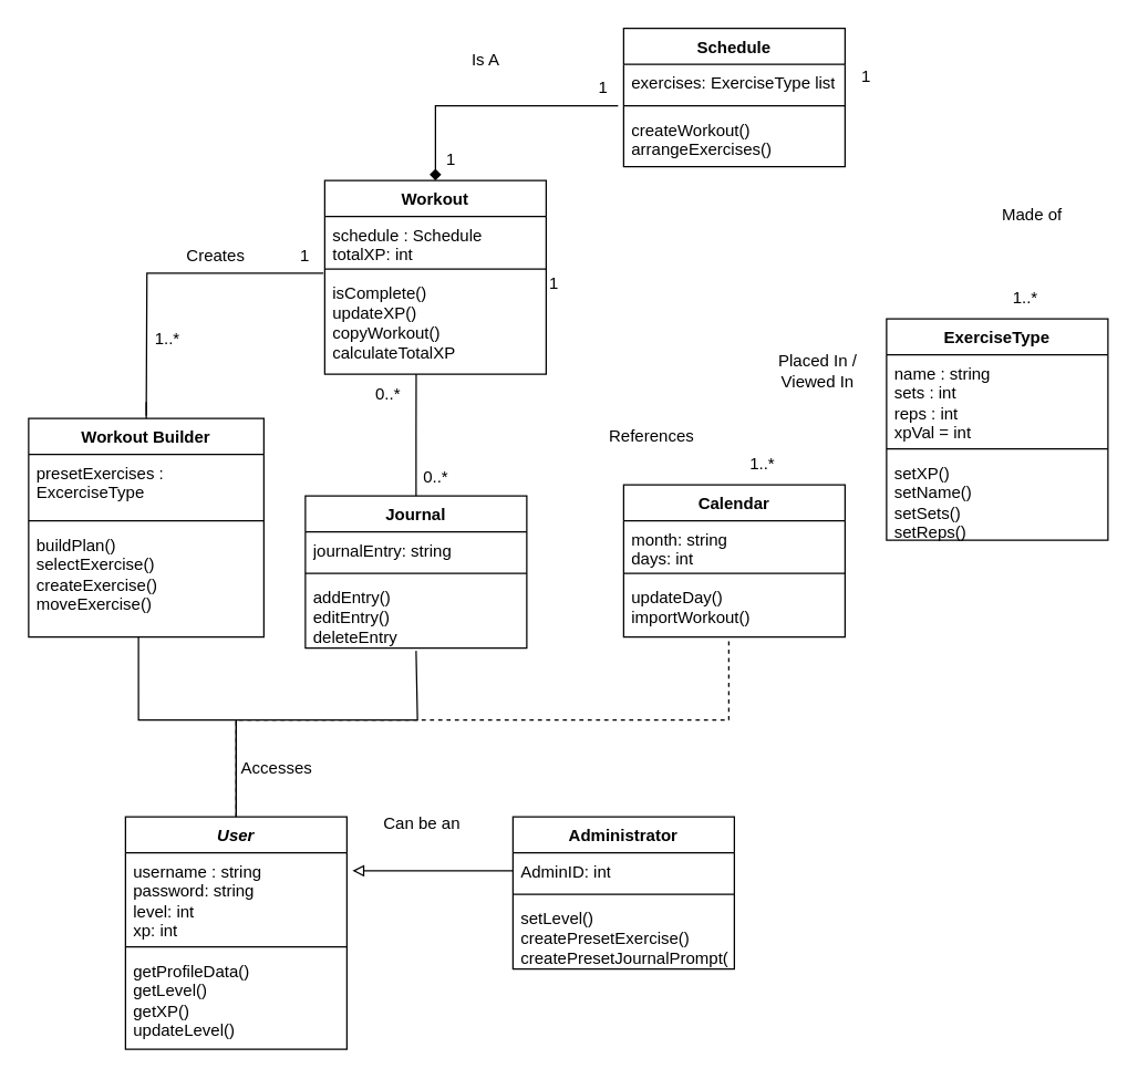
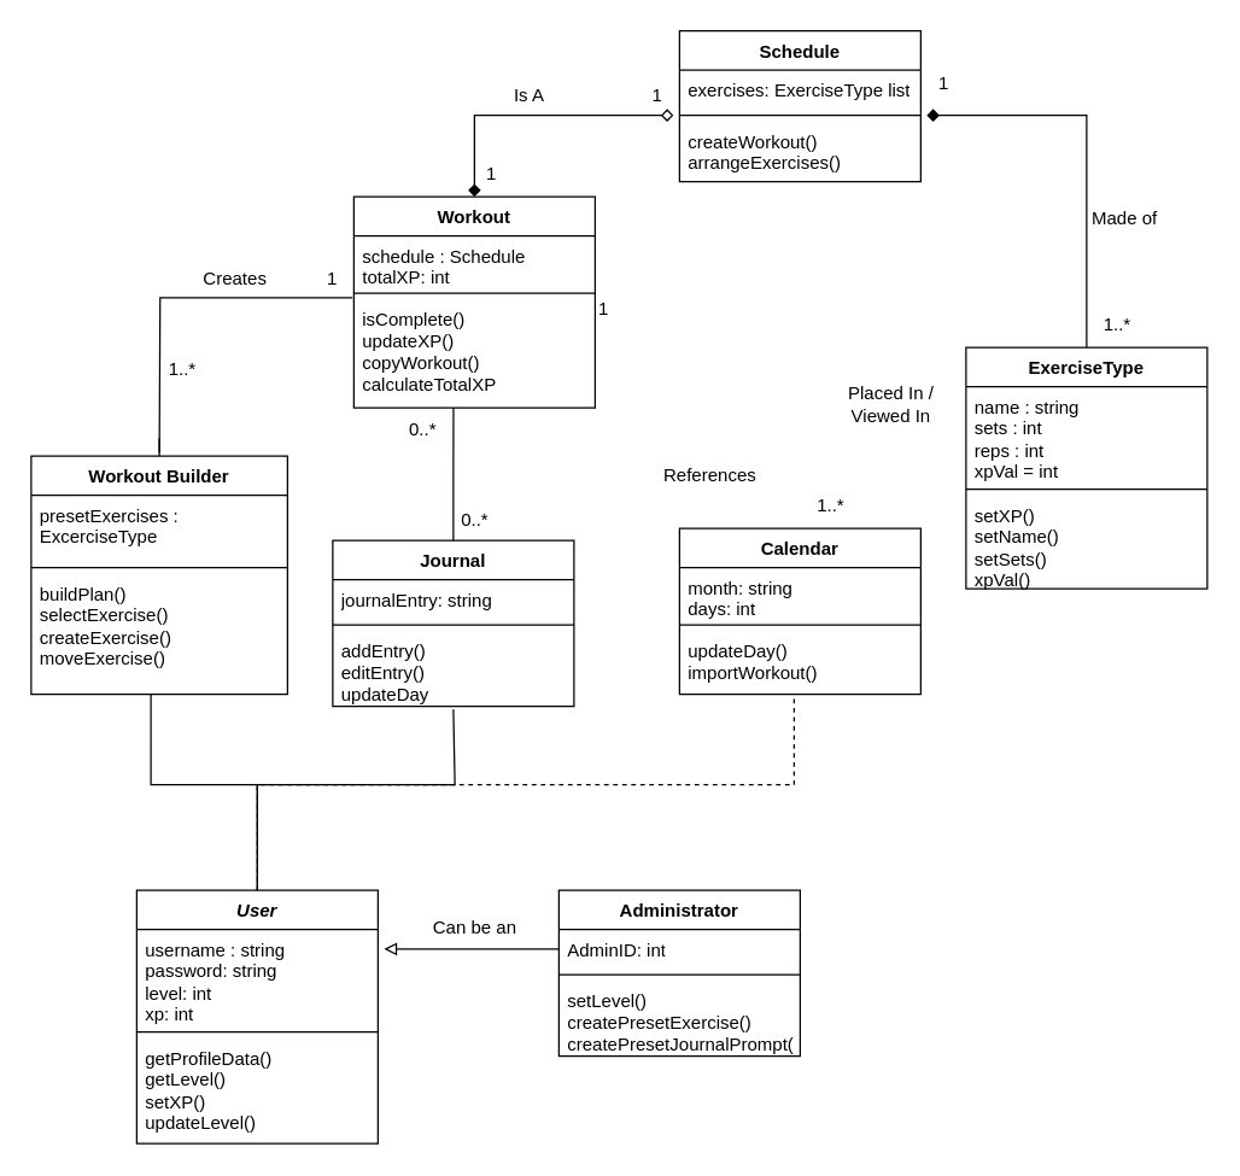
  <mxCell id="0" />
  <mxCell id="1" parent="0" />
  <mxCell id="2" style="edgeStyle=orthogonalEdgeStyle;rounded=0;orthogonalLoop=1;jettySize=auto;html=1;exitX=0.5;exitY=0;exitDx=0;exitDy=0;endArrow=none;endFill=0;" edge="1" parent="1" source="3"><mxGeometry relative="1" as="geometry"><mxPoint x="105" y="290" as="targetPoint" /></mxGeometry></mxCell>
  <mxCell id="3" value="Workout Builder" style="swimlane;fontStyle=1;align=center;verticalAlign=top;childLayout=stackLayout;horizontal=1;startSize=26;horizontalStack=0;resizeParent=1;resizeParentMax=0;resizeLast=0;collapsible=1;marginBottom=0;whiteSpace=wrap;html=1;" parent="1" vertex="1"><mxGeometry x="20" y="302" width="170" height="158" as="geometry" /></mxCell>
  <mxCell id="4" value="presetExercises : ExcerciseType" style="text;strokeColor=none;fillColor=none;align=left;verticalAlign=top;spacingLeft=4;spacingRight=4;overflow=hidden;rotatable=0;points=[[0,0.5],[1,0.5]];portConstraint=eastwest;whiteSpace=wrap;html=1;" parent="3" vertex="1"><mxGeometry y="26" width="170" height="44" as="geometry" /></mxCell>
  <mxCell id="5" value="" style="line;strokeWidth=1;fillColor=none;align=left;verticalAlign=middle;spacingTop=-1;spacingLeft=3;spacingRight=3;rotatable=0;labelPosition=right;points=[];portConstraint=eastwest;strokeColor=inherit;" parent="3" vertex="1"><mxGeometry y="70" width="170" height="8" as="geometry" /></mxCell>
  <mxCell id="6" value="buildPlan()&lt;br&gt;selectExercise()&lt;br&gt;createExercise()&lt;br&gt;moveExercise()" style="text;strokeColor=none;fillColor=none;align=left;verticalAlign=top;spacingLeft=4;spacingRight=4;overflow=hidden;rotatable=0;points=[[0,0.5],[1,0.5]];portConstraint=eastwest;whiteSpace=wrap;html=1;" parent="3" vertex="1"><mxGeometry y="78" width="170" height="80" as="geometry" /></mxCell>
  <mxCell id="7" style="edgeStyle=orthogonalEdgeStyle;rounded=0;orthogonalLoop=1;jettySize=auto;html=1;exitX=0.5;exitY=0;exitDx=0;exitDy=0;endArrow=none;endFill=0;entryX=0.467;entryY=0.996;entryDx=0;entryDy=0;entryPerimeter=0;" parent="1" source="10" edge="1" target="6"><mxGeometry relative="1" as="geometry"><mxPoint x="100" y="470" as="targetPoint" /><Array as="points"><mxPoint x="170" y="520" /><mxPoint x="99" y="520" /></Array></mxGeometry></mxCell>
  <mxCell id="8" style="edgeStyle=orthogonalEdgeStyle;rounded=0;orthogonalLoop=1;jettySize=auto;html=1;exitX=0.5;exitY=0;exitDx=0;exitDy=0;endArrow=none;endFill=0;" parent="1" source="10" edge="1"><mxGeometry relative="1" as="geometry"><mxPoint x="300" y="470" as="targetPoint" /><Array as="points"><mxPoint x="170" y="520" /><mxPoint x="301" y="520" /><mxPoint x="301" y="470" /></Array></mxGeometry></mxCell>
  <mxCell id="9" style="edgeStyle=orthogonalEdgeStyle;rounded=0;orthogonalLoop=1;jettySize=auto;html=1;exitX=0.5;exitY=0;exitDx=0;exitDy=0;endArrow=none;endFill=0;entryX=0.475;entryY=1.048;entryDx=0;entryDy=0;entryPerimeter=0;dashed=1;" parent="1" source="10" edge="1" target="17"><mxGeometry relative="1" as="geometry"><mxPoint x="491.429" y="470" as="targetPoint" /><Array as="points"><mxPoint x="170" y="520" /><mxPoint x="526" y="520" /></Array></mxGeometry></mxCell>
  <mxCell id="10" value="&lt;i&gt;User&lt;/i&gt;" style="swimlane;fontStyle=1;align=center;verticalAlign=top;childLayout=stackLayout;horizontal=1;startSize=26;horizontalStack=0;resizeParent=1;resizeParentMax=0;resizeLast=0;collapsible=1;marginBottom=0;whiteSpace=wrap;html=1;" parent="1" vertex="1"><mxGeometry x="90" y="590" width="160" height="168" as="geometry"><mxRectangle x="540" y="200" width="80" height="30" as="alternateBounds" /></mxGeometry></mxCell>
  <mxCell id="11" value="username : string&lt;br&gt;password: string&lt;br&gt;level: int&lt;br&gt;xp: int" style="text;strokeColor=none;fillColor=none;align=left;verticalAlign=top;spacingLeft=4;spacingRight=4;overflow=hidden;rotatable=0;points=[[0,0.5],[1,0.5]];portConstraint=eastwest;whiteSpace=wrap;html=1;" parent="10" vertex="1"><mxGeometry y="26" width="160" height="64" as="geometry" /></mxCell>
  <mxCell id="12" value="" style="line;strokeWidth=1;fillColor=none;align=left;verticalAlign=middle;spacingTop=-1;spacingLeft=3;spacingRight=3;rotatable=0;labelPosition=right;points=[];portConstraint=eastwest;strokeColor=inherit;" parent="10" vertex="1"><mxGeometry y="90" width="160" height="8" as="geometry" /></mxCell>
- <mxCell id="13" value="getProfileData()&lt;br&gt;getLevel()&lt;br&gt;getXP()&lt;br&gt;updateLevel()" style="text;strokeColor=none;fillColor=none;align=left;verticalAlign=top;spacingLeft=4;spacingRight=4;overflow=hidden;rotatable=0;points=[[0,0.5],[1,0.5]];portConstraint=eastwest;whiteSpace=wrap;html=1;" parent="10" vertex="1"><mxGeometry y="98" width="160" height="70" as="geometry" /></mxCell>
+ <mxCell id="13" value="getProfileData()&lt;br&gt;getLevel()&lt;br&gt;setXP()&lt;br&gt;updateLevel()" style="text;strokeColor=none;fillColor=none;align=left;verticalAlign=top;spacingLeft=4;spacingRight=4;overflow=hidden;rotatable=0;points=[[0,0.5],[1,0.5]];portConstraint=eastwest;whiteSpace=wrap;html=1;" parent="10" vertex="1"><mxGeometry y="98" width="160" height="70" as="geometry" /></mxCell>
  <mxCell id="14" value="Calendar" style="swimlane;fontStyle=1;align=center;verticalAlign=top;childLayout=stackLayout;horizontal=1;startSize=26;horizontalStack=0;resizeParent=1;resizeParentMax=0;resizeLast=0;collapsible=1;marginBottom=0;whiteSpace=wrap;html=1;" parent="1" vertex="1"><mxGeometry x="450" y="350" width="160" height="110" as="geometry" /></mxCell>
  <mxCell id="15" value="month: string&lt;br&gt;days: int" style="text;strokeColor=none;fillColor=none;align=left;verticalAlign=top;spacingLeft=4;spacingRight=4;overflow=hidden;rotatable=0;points=[[0,0.5],[1,0.5]];portConstraint=eastwest;whiteSpace=wrap;html=1;" parent="14" vertex="1"><mxGeometry y="26" width="160" height="34" as="geometry" /></mxCell>
  <mxCell id="16" value="" style="line;strokeWidth=1;fillColor=none;align=left;verticalAlign=middle;spacingTop=-1;spacingLeft=3;spacingRight=3;rotatable=0;labelPosition=right;points=[];portConstraint=eastwest;strokeColor=inherit;" parent="14" vertex="1"><mxGeometry y="60" width="160" height="8" as="geometry" /></mxCell>
  <mxCell id="17" value="updateDay()&lt;br&gt;importWorkout()" style="text;strokeColor=none;fillColor=none;align=left;verticalAlign=top;spacingLeft=4;spacingRight=4;overflow=hidden;rotatable=0;points=[[0,0.5],[1,0.5]];portConstraint=eastwest;whiteSpace=wrap;html=1;" parent="14" vertex="1"><mxGeometry y="68" width="160" height="42" as="geometry" /></mxCell>
  <mxCell id="18" value="Journal" style="swimlane;fontStyle=1;align=center;verticalAlign=top;childLayout=stackLayout;horizontal=1;startSize=26;horizontalStack=0;resizeParent=1;resizeParentMax=0;resizeLast=0;collapsible=1;marginBottom=0;whiteSpace=wrap;html=1;" parent="1" vertex="1"><mxGeometry x="220" y="358" width="160" height="110" as="geometry" /></mxCell>
  <mxCell id="19" value="journalEntry: string" style="text;strokeColor=none;fillColor=none;align=left;verticalAlign=top;spacingLeft=4;spacingRight=4;overflow=hidden;rotatable=0;points=[[0,0.5],[1,0.5]];portConstraint=eastwest;whiteSpace=wrap;html=1;" parent="18" vertex="1"><mxGeometry y="26" width="160" height="26" as="geometry" /></mxCell>
  <mxCell id="20" value="" style="line;strokeWidth=1;fillColor=none;align=left;verticalAlign=middle;spacingTop=-1;spacingLeft=3;spacingRight=3;rotatable=0;labelPosition=right;points=[];portConstraint=eastwest;strokeColor=inherit;" parent="18" vertex="1"><mxGeometry y="52" width="160" height="8" as="geometry" /></mxCell>
- <mxCell id="21" value="addEntry()&lt;br&gt;editEntry()&lt;br&gt;deleteEntry" style="text;strokeColor=none;fillColor=none;align=left;verticalAlign=top;spacingLeft=4;spacingRight=4;overflow=hidden;rotatable=0;points=[[0,0.5],[1,0.5]];portConstraint=eastwest;whiteSpace=wrap;html=1;" parent="18" vertex="1"><mxGeometry y="60" width="160" height="50" as="geometry" /></mxCell>
- <mxCell id="22" value="Accesses" style="text;html=1;align=center;verticalAlign=middle;resizable=0;points=[];autosize=1;strokeColor=none;fillColor=none;" parent="1" vertex="1"><mxGeometry x="164" y="540" width="70" height="30" as="geometry" /></mxCell>
+ <mxCell id="21" value="addEntry()&lt;br&gt;editEntry()&lt;br&gt;updateDay" style="text;strokeColor=none;fillColor=none;align=left;verticalAlign=top;spacingLeft=4;spacingRight=4;overflow=hidden;rotatable=0;points=[[0,0.5],[1,0.5]];portConstraint=eastwest;whiteSpace=wrap;html=1;" parent="18" vertex="1"><mxGeometry y="60" width="160" height="50" as="geometry" /></mxCell>
  <mxCell id="23" value="Workout" style="swimlane;fontStyle=1;align=center;verticalAlign=top;childLayout=stackLayout;horizontal=1;startSize=26;horizontalStack=0;resizeParent=1;resizeParentMax=0;resizeLast=0;collapsible=1;marginBottom=0;whiteSpace=wrap;html=1;" parent="1" vertex="1"><mxGeometry x="234" y="130" width="160" height="140" as="geometry" /></mxCell>
  <mxCell id="24" value="schedule : Schedule totalXP: int" style="text;strokeColor=none;fillColor=none;align=left;verticalAlign=top;spacingLeft=4;spacingRight=4;overflow=hidden;rotatable=0;points=[[0,0.5],[1,0.5]];portConstraint=eastwest;whiteSpace=wrap;html=1;" parent="23" vertex="1"><mxGeometry y="26" width="160" height="34" as="geometry" /></mxCell>
  <mxCell id="25" value="" style="line;strokeWidth=1;fillColor=none;align=left;verticalAlign=middle;spacingTop=-1;spacingLeft=3;spacingRight=3;rotatable=0;labelPosition=right;points=[];portConstraint=eastwest;strokeColor=inherit;" parent="23" vertex="1"><mxGeometry y="60" width="160" height="8" as="geometry" /></mxCell>
  <mxCell id="26" value="isComplete()&lt;br&gt;updateXP()&lt;div&gt;copyWorkout()&lt;/div&gt;&lt;div&gt;calculateTotalXP&lt;/div&gt;" style="text;strokeColor=none;fillColor=none;align=left;verticalAlign=top;spacingLeft=4;spacingRight=4;overflow=hidden;rotatable=0;points=[[0,0.5],[1,0.5]];portConstraint=eastwest;whiteSpace=wrap;html=1;" parent="23" vertex="1"><mxGeometry y="68" width="160" height="72" as="geometry" /></mxCell>
  <mxCell id="27" style="edgeStyle=orthogonalEdgeStyle;rounded=0;orthogonalLoop=1;jettySize=auto;html=1;entryX=-0.006;entryY=1.206;entryDx=0;entryDy=0;entryPerimeter=0;endArrow=none;endFill=0;" parent="1" target="24" edge="1"><mxGeometry relative="1" as="geometry"><mxPoint x="105" y="300" as="sourcePoint" /></mxGeometry></mxCell>
  <mxCell id="28" style="edgeStyle=orthogonalEdgeStyle;rounded=0;orthogonalLoop=1;jettySize=auto;html=1;exitX=0.5;exitY=0;exitDx=0;exitDy=0;entryX=0.413;entryY=1;entryDx=0;entryDy=0;entryPerimeter=0;endArrow=none;endFill=0;" parent="1" source="18" target="26" edge="1"><mxGeometry relative="1" as="geometry" /></mxCell>
  <mxCell id="29" value="Creates" style="text;html=1;align=center;verticalAlign=middle;resizable=0;points=[];autosize=1;strokeColor=none;fillColor=none;" parent="1" vertex="1"><mxGeometry x="120" y="170" width="70" height="30" as="geometry" /></mxCell>
  <mxCell id="30" value="References" style="text;html=1;align=center;verticalAlign=middle;resizable=0;points=[];autosize=1;strokeColor=none;fillColor=none;" parent="1" vertex="1"><mxGeometry x="430" y="300" width="80" height="30" as="geometry" /></mxCell>
  <mxCell id="31" value="Placed In / &lt;br&gt;Viewed In" style="text;html=1;align=center;verticalAlign=middle;resizable=0;points=[];autosize=1;strokeColor=none;fillColor=none;" parent="1" vertex="1"><mxGeometry x="550" y="248" width="80" height="40" as="geometry" /></mxCell>
  <mxCell id="32" value="1..*" style="text;html=1;align=center;verticalAlign=middle;resizable=0;points=[];autosize=1;strokeColor=none;fillColor=none;" parent="1" vertex="1"><mxGeometry x="100" y="230" width="40" height="30" as="geometry" /></mxCell>
  <mxCell id="33" value="0..*" style="text;html=1;align=center;verticalAlign=middle;resizable=0;points=[];autosize=1;strokeColor=none;fillColor=none;" parent="1" vertex="1"><mxGeometry x="294" y="330" width="40" height="30" as="geometry" /></mxCell>
  <mxCell id="34" value="1..*" style="text;html=1;align=center;verticalAlign=middle;resizable=0;points=[];autosize=1;strokeColor=none;fillColor=none;" parent="1" vertex="1"><mxGeometry x="530" y="320" width="40" height="30" as="geometry" /></mxCell>
  <mxCell id="35" value="1" style="text;html=1;align=center;verticalAlign=middle;whiteSpace=wrap;rounded=0;" parent="1" vertex="1"><mxGeometry x="190" y="170" width="60" height="30" as="geometry" /></mxCell>
  <mxCell id="36" value="0..*" style="text;html=1;align=center;verticalAlign=middle;whiteSpace=wrap;rounded=0;" parent="1" vertex="1"><mxGeometry x="250" y="270" width="60" height="30" as="geometry" /></mxCell>
  <mxCell id="37" value="1" style="text;html=1;align=center;verticalAlign=middle;whiteSpace=wrap;rounded=0;" parent="1" vertex="1"><mxGeometry x="370" y="190" width="60" height="30" as="geometry" /></mxCell>
  <mxCell id="38" value="Administrator" style="swimlane;fontStyle=1;align=center;verticalAlign=top;childLayout=stackLayout;horizontal=1;startSize=26;horizontalStack=0;resizeParent=1;resizeParentMax=0;resizeLast=0;collapsible=1;marginBottom=0;whiteSpace=wrap;html=1;" parent="1" vertex="1"><mxGeometry x="370" y="590" width="160" height="110" as="geometry" /></mxCell>
  <mxCell id="39" value="AdminID: int" style="text;strokeColor=none;fillColor=none;align=left;verticalAlign=top;spacingLeft=4;spacingRight=4;overflow=hidden;rotatable=0;points=[[0,0.5],[1,0.5]];portConstraint=eastwest;whiteSpace=wrap;html=1;" parent="38" vertex="1"><mxGeometry y="26" width="160" height="26" as="geometry" /></mxCell>
  <mxCell id="40" value="" style="line;strokeWidth=1;fillColor=none;align=left;verticalAlign=middle;spacingTop=-1;spacingLeft=3;spacingRight=3;rotatable=0;labelPosition=right;points=[];portConstraint=eastwest;strokeColor=inherit;" parent="38" vertex="1"><mxGeometry y="52" width="160" height="8" as="geometry" /></mxCell>
  <mxCell id="41" value="setLevel()&lt;br&gt;createPresetExercise()&lt;br&gt;createPresetJournalPrompt()" style="text;strokeColor=none;fillColor=none;align=left;verticalAlign=top;spacingLeft=4;spacingRight=4;overflow=hidden;rotatable=0;points=[[0,0.5],[1,0.5]];portConstraint=eastwest;whiteSpace=wrap;html=1;" parent="38" vertex="1"><mxGeometry y="60" width="160" height="50" as="geometry" /></mxCell>
  <mxCell id="42" value="Schedule" style="swimlane;fontStyle=1;align=center;verticalAlign=top;childLayout=stackLayout;horizontal=1;startSize=26;horizontalStack=0;resizeParent=1;resizeParentMax=0;resizeLast=0;collapsible=1;marginBottom=0;whiteSpace=wrap;html=1;" vertex="1" parent="1"><mxGeometry x="450" y="20" width="160" height="100" as="geometry" /></mxCell>
  <mxCell id="43" value="exercises: ExerciseType list" style="text;strokeColor=none;fillColor=none;align=left;verticalAlign=top;spacingLeft=4;spacingRight=4;overflow=hidden;rotatable=0;points=[[0,0.5],[1,0.5]];portConstraint=eastwest;whiteSpace=wrap;html=1;" vertex="1" parent="42"><mxGeometry y="26" width="160" height="26" as="geometry" /></mxCell>
  <mxCell id="44" value="" style="line;strokeWidth=1;fillColor=none;align=left;verticalAlign=middle;spacingTop=-1;spacingLeft=3;spacingRight=3;rotatable=0;labelPosition=right;points=[];portConstraint=eastwest;strokeColor=inherit;" vertex="1" parent="42"><mxGeometry y="52" width="160" height="8" as="geometry" /></mxCell>
  <mxCell id="45" value="createWorkout()&lt;br&gt;arrangeExercises()" style="text;strokeColor=none;fillColor=none;align=left;verticalAlign=top;spacingLeft=4;spacingRight=4;overflow=hidden;rotatable=0;points=[[0,0.5],[1,0.5]];portConstraint=eastwest;whiteSpace=wrap;html=1;" vertex="1" parent="42"><mxGeometry y="60" width="160" height="40" as="geometry" /></mxCell>
  <mxCell id="46" value="ExerciseType" style="swimlane;fontStyle=1;align=center;verticalAlign=top;childLayout=stackLayout;horizontal=1;startSize=26;horizontalStack=0;resizeParent=1;resizeParentMax=0;resizeLast=0;collapsible=1;marginBottom=0;whiteSpace=wrap;html=1;" vertex="1" parent="1"><mxGeometry x="640" y="230" width="160" height="160" as="geometry" /></mxCell>
  <mxCell id="47" value="name : string&lt;br&gt;sets : int&lt;br&gt;reps : int&lt;br&gt;xpVal = int" style="text;strokeColor=none;fillColor=none;align=left;verticalAlign=top;spacingLeft=4;spacingRight=4;overflow=hidden;rotatable=0;points=[[0,0.5],[1,0.5]];portConstraint=eastwest;whiteSpace=wrap;html=1;" vertex="1" parent="46"><mxGeometry y="26" width="160" height="64" as="geometry" /></mxCell>
  <mxCell id="48" value="" style="line;strokeWidth=1;fillColor=none;align=left;verticalAlign=middle;spacingTop=-1;spacingLeft=3;spacingRight=3;rotatable=0;labelPosition=right;points=[];portConstraint=eastwest;strokeColor=inherit;" vertex="1" parent="46"><mxGeometry y="90" width="160" height="8" as="geometry" /></mxCell>
- <mxCell id="49" value="setXP()&lt;br&gt;setName()&lt;br&gt;setSets()&lt;br&gt;setReps()" style="text;strokeColor=none;fillColor=none;align=left;verticalAlign=top;spacingLeft=4;spacingRight=4;overflow=hidden;rotatable=0;points=[[0,0.5],[1,0.5]];portConstraint=eastwest;whiteSpace=wrap;html=1;" vertex="1" parent="46"><mxGeometry y="98" width="160" height="62" as="geometry" /></mxCell>
- <mxCell id="50" style="edgeStyle=orthogonalEdgeStyle;rounded=0;orthogonalLoop=1;jettySize=auto;html=1;exitX=0.5;exitY=0;exitDx=0;exitDy=0;entryX=-0.025;entryY=-0.1;entryDx=0;entryDy=0;entryPerimeter=0;endArrow=none;endFill=0;startArrow=diamond;startFill=1;" edge="1" parent="1" source="23" target="45"><mxGeometry relative="1" as="geometry" /></mxCell>
+ <mxCell id="49" value="setXP()&lt;br&gt;setName()&lt;br&gt;setSets()&lt;br&gt;xpVal()" style="text;strokeColor=none;fillColor=none;align=left;verticalAlign=top;spacingLeft=4;spacingRight=4;overflow=hidden;rotatable=0;points=[[0,0.5],[1,0.5]];portConstraint=eastwest;whiteSpace=wrap;html=1;" vertex="1" parent="46"><mxGeometry y="98" width="160" height="62" as="geometry" /></mxCell>
+ <mxCell id="50" style="edgeStyle=orthogonalEdgeStyle;rounded=0;orthogonalLoop=1;jettySize=auto;html=1;exitX=0.5;exitY=0;exitDx=0;exitDy=0;entryX=-0.025;entryY=-0.1;entryDx=0;entryDy=0;entryPerimeter=0;endArrow=diamond;endFill=0;startArrow=diamond;startFill=1;" edge="1" parent="1" source="23" target="45"><mxGeometry relative="1" as="geometry" /></mxCell>
  <mxCell id="51" value="1" style="text;html=1;align=center;verticalAlign=middle;resizable=0;points=[];autosize=1;strokeColor=none;fillColor=none;" vertex="1" parent="1"><mxGeometry x="310" y="100" width="30" height="30" as="geometry" /></mxCell>
  <mxCell id="52" value="1" style="text;html=1;align=center;verticalAlign=middle;resizable=0;points=[];autosize=1;strokeColor=none;fillColor=none;" vertex="1" parent="1"><mxGeometry x="420" y="48" width="30" height="30" as="geometry" /></mxCell>
  <mxCell id="53" value="1..*" style="text;html=1;align=center;verticalAlign=middle;resizable=0;points=[];autosize=1;strokeColor=none;fillColor=none;" vertex="1" parent="1"><mxGeometry x="720" y="200" width="40" height="30" as="geometry" /></mxCell>
  <mxCell id="54" value="1" style="text;html=1;align=center;verticalAlign=middle;resizable=0;points=[];autosize=1;strokeColor=none;fillColor=none;" vertex="1" parent="1"><mxGeometry x="610" y="40" width="30" height="30" as="geometry" /></mxCell>
- <mxCell id="55" value="Is A" style="text;html=1;align=center;verticalAlign=middle;resizable=0;points=[];autosize=1;strokeColor=none;fillColor=none;" vertex="1" parent="1"><mxGeometry x="330" y="28" width="40" height="30" as="geometry" /></mxCell>
- <mxCell id="56" value="Made of" style="text;html=1;align=center;verticalAlign=middle;resizable=0;points=[];autosize=1;strokeColor=none;fillColor=none;" vertex="1" parent="1"><mxGeometry x="710" y="140" width="70" height="30" as="geometry" /></mxCell>
+ <mxCell id="55" value="Is A" style="text;html=1;align=center;verticalAlign=middle;resizable=0;points=[];autosize=1;strokeColor=none;fillColor=none;" vertex="1" parent="1"><mxGeometry x="330" y="48" width="40" height="30" as="geometry" /></mxCell>
+ <mxCell id="56" value="Made of" style="text;html=1;align=center;verticalAlign=middle;resizable=0;points=[];autosize=1;strokeColor=none;fillColor=none;" vertex="1" parent="1"><mxGeometry x="710" y="130" width="70" height="30" as="geometry" /></mxCell>
  <mxCell id="57" style="edgeStyle=orthogonalEdgeStyle;rounded=0;orthogonalLoop=1;jettySize=auto;html=1;entryX=1.025;entryY=0.203;entryDx=0;entryDy=0;entryPerimeter=0;endArrow=block;endFill=0;" edge="1" parent="1" source="39" target="11"><mxGeometry relative="1" as="geometry" /></mxCell>
- <mxCell id="58" value="Can be an" style="text;html=1;align=center;verticalAlign=middle;resizable=0;points=[];autosize=1;strokeColor=none;fillColor=none;" vertex="1" parent="1"><mxGeometry x="264" y="580" width="80" height="30" as="geometry" /></mxCell>
+ <mxCell id="58" value="Can be an" style="text;html=1;align=center;verticalAlign=middle;resizable=0;points=[];autosize=1;strokeColor=none;fillColor=none;" vertex="1" parent="1"><mxGeometry x="274" y="600" width="80" height="30" as="geometry" /></mxCell>
+ <mxCell id="59" style="edgeStyle=orthogonalEdgeStyle;rounded=0;orthogonalLoop=1;jettySize=auto;html=1;exitX=0.5;exitY=0;exitDx=0;exitDy=0;entryX=1.025;entryY=1.154;entryDx=0;entryDy=0;entryPerimeter=0;endArrow=diamond;endFill=1;" edge="1" parent="1" source="46" target="43"><mxGeometry relative="1" as="geometry" /></mxCell>
